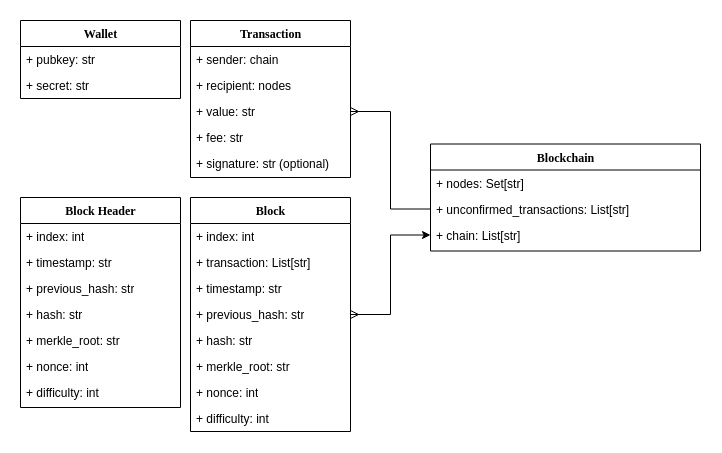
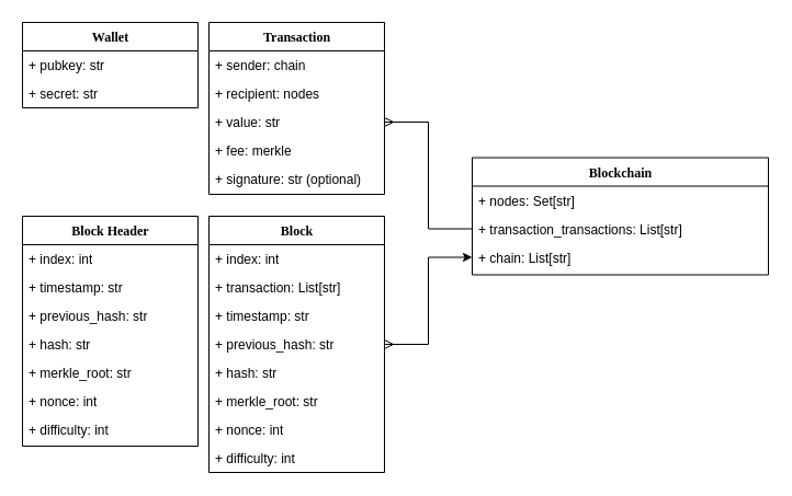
  <mxCell id="0" />
  <mxCell id="1" parent="0" />
  <mxCell id="2" value="Wallet" style="swimlane;html=1;fontStyle=1;align=center;verticalAlign=top;childLayout=stackLayout;horizontal=1;startSize=26;horizontalStack=0;resizeParent=1;resizeLast=0;collapsible=1;marginBottom=0;swimlaneFillColor=#ffffff;rounded=0;shadow=0;comic=0;labelBackgroundColor=none;strokeWidth=1;fillColor=none;fontFamily=Verdana;fontSize=12" parent="1" vertex="1"><mxGeometry x="20" y="20" width="160" height="78" as="geometry" /></mxCell>
  <mxCell id="3" value="+ pubkey: str" style="text;html=1;strokeColor=none;fillColor=none;align=left;verticalAlign=top;spacingLeft=4;spacingRight=4;whiteSpace=wrap;overflow=hidden;rotatable=0;points=[[0,0.5],[1,0.5]];portConstraint=eastwest;" parent="2" vertex="1"><mxGeometry y="26" width="160" height="26" as="geometry" /></mxCell>
  <mxCell id="4" value="+ secret: str" style="text;html=1;strokeColor=none;fillColor=none;align=left;verticalAlign=top;spacingLeft=4;spacingRight=4;whiteSpace=wrap;overflow=hidden;rotatable=0;points=[[0,0.5],[1,0.5]];portConstraint=eastwest;" parent="2" vertex="1"><mxGeometry y="52" width="160" height="26" as="geometry" /></mxCell>
  <mxCell id="5" value="Transaction" style="swimlane;html=1;fontStyle=1;align=center;verticalAlign=top;childLayout=stackLayout;horizontal=1;startSize=26;horizontalStack=0;resizeParent=1;resizeLast=0;collapsible=1;marginBottom=0;swimlaneFillColor=#ffffff;rounded=0;shadow=0;comic=0;labelBackgroundColor=none;strokeWidth=1;fillColor=none;fontFamily=Verdana;fontSize=12" parent="1" vertex="1"><mxGeometry x="190" y="20" width="160" height="157" as="geometry" /></mxCell>
  <mxCell id="6" value="+ sender: chain" style="text;html=1;strokeColor=none;fillColor=none;align=left;verticalAlign=top;spacingLeft=4;spacingRight=4;whiteSpace=wrap;overflow=hidden;rotatable=0;points=[[0,0.5],[1,0.5]];portConstraint=eastwest;" parent="5" vertex="1"><mxGeometry y="26" width="160" height="26" as="geometry" /></mxCell>
  <mxCell id="7" value="+ recipient: nodes" style="text;html=1;strokeColor=none;fillColor=none;align=left;verticalAlign=top;spacingLeft=4;spacingRight=4;whiteSpace=wrap;overflow=hidden;rotatable=0;points=[[0,0.5],[1,0.5]];portConstraint=eastwest;" parent="5" vertex="1"><mxGeometry y="52" width="160" height="26" as="geometry" /></mxCell>
  <mxCell id="8" value="+ value: str" style="text;html=1;strokeColor=none;fillColor=none;align=left;verticalAlign=top;spacingLeft=4;spacingRight=4;whiteSpace=wrap;overflow=hidden;rotatable=0;points=[[0,0.5],[1,0.5]];portConstraint=eastwest;" parent="5" vertex="1"><mxGeometry y="78" width="160" height="26" as="geometry" /></mxCell>
- <mxCell id="9" value="+ fee: str" style="text;html=1;strokeColor=none;fillColor=none;align=left;verticalAlign=top;spacingLeft=4;spacingRight=4;whiteSpace=wrap;overflow=hidden;rotatable=0;points=[[0,0.5],[1,0.5]];portConstraint=eastwest;" vertex="1" parent="5"><mxGeometry y="104" width="160" height="26" as="geometry" /></mxCell>
+ <mxCell id="9" value="+ fee: merkle" style="text;html=1;strokeColor=none;fillColor=none;align=left;verticalAlign=top;spacingLeft=4;spacingRight=4;whiteSpace=wrap;overflow=hidden;rotatable=0;points=[[0,0.5],[1,0.5]];portConstraint=eastwest;" vertex="1" parent="5"><mxGeometry y="104" width="160" height="26" as="geometry" /></mxCell>
  <mxCell id="10" value="+ signature: str (optional)" style="text;html=1;strokeColor=none;fillColor=none;align=left;verticalAlign=top;spacingLeft=4;spacingRight=4;whiteSpace=wrap;overflow=hidden;rotatable=0;points=[[0,0.5],[1,0.5]];portConstraint=eastwest;" vertex="1" parent="5"><mxGeometry y="130" width="160" height="26" as="geometry" /></mxCell>
  <mxCell id="11" value="Block" style="swimlane;html=1;fontStyle=1;align=center;verticalAlign=top;childLayout=stackLayout;horizontal=1;startSize=26;horizontalStack=0;resizeParent=1;resizeLast=0;collapsible=1;marginBottom=0;swimlaneFillColor=#ffffff;rounded=0;shadow=0;comic=0;labelBackgroundColor=none;strokeWidth=1;fillColor=none;fontFamily=Verdana;fontSize=12" parent="1" vertex="1"><mxGeometry x="190" y="197" width="160" height="234" as="geometry" /></mxCell>
  <mxCell id="12" value="+ index: int" style="text;html=1;strokeColor=none;fillColor=none;align=left;verticalAlign=top;spacingLeft=4;spacingRight=4;whiteSpace=wrap;overflow=hidden;rotatable=0;points=[[0,0.5],[1,0.5]];portConstraint=eastwest;" parent="11" vertex="1"><mxGeometry y="26" width="160" height="26" as="geometry" /></mxCell>
  <mxCell id="13" value="+ transaction: List[str]" style="text;html=1;strokeColor=none;fillColor=none;align=left;verticalAlign=top;spacingLeft=4;spacingRight=4;whiteSpace=wrap;overflow=hidden;rotatable=0;points=[[0,0.5],[1,0.5]];portConstraint=eastwest;" parent="11" vertex="1"><mxGeometry y="52" width="160" height="26" as="geometry" /></mxCell>
  <mxCell id="14" value="+ timestamp: str" style="text;html=1;strokeColor=none;fillColor=none;align=left;verticalAlign=top;spacingLeft=4;spacingRight=4;whiteSpace=wrap;overflow=hidden;rotatable=0;points=[[0,0.5],[1,0.5]];portConstraint=eastwest;" parent="11" vertex="1"><mxGeometry y="78" width="160" height="26" as="geometry" /></mxCell>
  <mxCell id="15" value="+ previous_hash: str" style="text;html=1;strokeColor=none;fillColor=none;align=left;verticalAlign=top;spacingLeft=4;spacingRight=4;whiteSpace=wrap;overflow=hidden;rotatable=0;points=[[0,0.5],[1,0.5]];portConstraint=eastwest;" parent="11" vertex="1"><mxGeometry y="104" width="160" height="26" as="geometry" /></mxCell>
  <mxCell id="16" value="+ hash: str" style="text;html=1;strokeColor=none;fillColor=none;align=left;verticalAlign=top;spacingLeft=4;spacingRight=4;whiteSpace=wrap;overflow=hidden;rotatable=0;points=[[0,0.5],[1,0.5]];portConstraint=eastwest;" parent="11" vertex="1"><mxGeometry y="130" width="160" height="26" as="geometry" /></mxCell>
  <mxCell id="17" value="+ merkle_root: str" style="text;html=1;strokeColor=none;fillColor=none;align=left;verticalAlign=top;spacingLeft=4;spacingRight=4;whiteSpace=wrap;overflow=hidden;rotatable=0;points=[[0,0.5],[1,0.5]];portConstraint=eastwest;" parent="11" vertex="1"><mxGeometry y="156" width="160" height="26" as="geometry" /></mxCell>
  <mxCell id="18" value="+ nonce: int" style="text;html=1;strokeColor=none;fillColor=none;align=left;verticalAlign=top;spacingLeft=4;spacingRight=4;whiteSpace=wrap;overflow=hidden;rotatable=0;points=[[0,0.5],[1,0.5]];portConstraint=eastwest;" vertex="1" parent="11"><mxGeometry y="182" width="160" height="26" as="geometry" /></mxCell>
  <mxCell id="19" value="+ difficulty: int" style="text;html=1;strokeColor=none;fillColor=none;align=left;verticalAlign=top;spacingLeft=4;spacingRight=4;whiteSpace=wrap;overflow=hidden;rotatable=0;points=[[0,0.5],[1,0.5]];portConstraint=eastwest;" vertex="1" parent="11"><mxGeometry y="208" width="160" height="26" as="geometry" /></mxCell>
  <mxCell id="20" value="Blockchain" style="swimlane;html=1;fontStyle=1;align=center;verticalAlign=top;childLayout=stackLayout;horizontal=1;startSize=26;horizontalStack=0;resizeParent=1;resizeLast=0;collapsible=1;marginBottom=0;swimlaneFillColor=#ffffff;rounded=0;shadow=0;comic=0;labelBackgroundColor=none;strokeWidth=1;fillColor=none;fontFamily=Verdana;fontSize=12" parent="1" vertex="1"><mxGeometry x="430" y="143.5" width="270" height="107" as="geometry" /></mxCell>
  <mxCell id="21" value="+ nodes: Set[str]" style="text;html=1;strokeColor=none;fillColor=none;align=left;verticalAlign=top;spacingLeft=4;spacingRight=4;whiteSpace=wrap;overflow=hidden;rotatable=0;points=[[0,0.5],[1,0.5]];portConstraint=eastwest;" parent="20" vertex="1"><mxGeometry y="26" width="270" height="26" as="geometry" /></mxCell>
- <mxCell id="22" value="+ unconfirmed_transactions: List[str]" style="text;html=1;strokeColor=none;fillColor=none;align=left;verticalAlign=top;spacingLeft=4;spacingRight=4;whiteSpace=wrap;overflow=hidden;rotatable=0;points=[[0,0.5],[1,0.5]];portConstraint=eastwest;" parent="20" vertex="1"><mxGeometry y="52" width="270" height="26" as="geometry" /></mxCell>
+ <mxCell id="22" value="+ transaction_transactions: List[str]" style="text;html=1;strokeColor=none;fillColor=none;align=left;verticalAlign=top;spacingLeft=4;spacingRight=4;whiteSpace=wrap;overflow=hidden;rotatable=0;points=[[0,0.5],[1,0.5]];portConstraint=eastwest;" parent="20" vertex="1"><mxGeometry y="52" width="270" height="26" as="geometry" /></mxCell>
  <mxCell id="23" value="+ chain: List[str]" style="text;html=1;strokeColor=none;fillColor=none;align=left;verticalAlign=top;spacingLeft=4;spacingRight=4;whiteSpace=wrap;overflow=hidden;rotatable=0;points=[[0,0.5],[1,0.5]];portConstraint=eastwest;" parent="20" vertex="1"><mxGeometry y="78" width="270" height="26" as="geometry" /></mxCell>
  <mxCell id="24" value="Block Header" style="swimlane;html=1;fontStyle=1;align=center;verticalAlign=top;childLayout=stackLayout;horizontal=1;startSize=26;horizontalStack=0;resizeParent=1;resizeLast=0;collapsible=1;marginBottom=0;swimlaneFillColor=#ffffff;rounded=0;shadow=0;comic=0;labelBackgroundColor=none;strokeWidth=1;fillColor=none;fontFamily=Verdana;fontSize=12" vertex="1" parent="1"><mxGeometry x="20" y="197" width="160" height="210" as="geometry" /></mxCell>
  <mxCell id="25" value="+ index: int" style="text;html=1;strokeColor=none;fillColor=none;align=left;verticalAlign=top;spacingLeft=4;spacingRight=4;whiteSpace=wrap;overflow=hidden;rotatable=0;points=[[0,0.5],[1,0.5]];portConstraint=eastwest;" vertex="1" parent="24"><mxGeometry y="26" width="160" height="26" as="geometry" /></mxCell>
  <mxCell id="26" value="+ timestamp: str" style="text;html=1;strokeColor=none;fillColor=none;align=left;verticalAlign=top;spacingLeft=4;spacingRight=4;whiteSpace=wrap;overflow=hidden;rotatable=0;points=[[0,0.5],[1,0.5]];portConstraint=eastwest;" vertex="1" parent="24"><mxGeometry y="52" width="160" height="26" as="geometry" /></mxCell>
  <mxCell id="27" value="+ previous_hash: str" style="text;html=1;strokeColor=none;fillColor=none;align=left;verticalAlign=top;spacingLeft=4;spacingRight=4;whiteSpace=wrap;overflow=hidden;rotatable=0;points=[[0,0.5],[1,0.5]];portConstraint=eastwest;" vertex="1" parent="24"><mxGeometry y="78" width="160" height="26" as="geometry" /></mxCell>
  <mxCell id="28" value="+ hash: str" style="text;html=1;strokeColor=none;fillColor=none;align=left;verticalAlign=top;spacingLeft=4;spacingRight=4;whiteSpace=wrap;overflow=hidden;rotatable=0;points=[[0,0.5],[1,0.5]];portConstraint=eastwest;" vertex="1" parent="24"><mxGeometry y="104" width="160" height="26" as="geometry" /></mxCell>
  <mxCell id="29" value="+ merkle_root: str" style="text;html=1;strokeColor=none;fillColor=none;align=left;verticalAlign=top;spacingLeft=4;spacingRight=4;whiteSpace=wrap;overflow=hidden;rotatable=0;points=[[0,0.5],[1,0.5]];portConstraint=eastwest;" vertex="1" parent="24"><mxGeometry y="130" width="160" height="26" as="geometry" /></mxCell>
  <mxCell id="30" value="+ nonce: int" style="text;html=1;strokeColor=none;fillColor=none;align=left;verticalAlign=top;spacingLeft=4;spacingRight=4;whiteSpace=wrap;overflow=hidden;rotatable=0;points=[[0,0.5],[1,0.5]];portConstraint=eastwest;" vertex="1" parent="24"><mxGeometry y="156" width="160" height="26" as="geometry" /></mxCell>
  <mxCell id="31" value="+ difficulty: int" style="text;html=1;strokeColor=none;fillColor=none;align=left;verticalAlign=top;spacingLeft=4;spacingRight=4;whiteSpace=wrap;overflow=hidden;rotatable=0;points=[[0,0.5],[1,0.5]];portConstraint=eastwest;" vertex="1" parent="24"><mxGeometry y="182" width="160" height="26" as="geometry" /></mxCell>
  <mxCell id="32" style="edgeStyle=orthogonalEdgeStyle;rounded=0;orthogonalLoop=1;jettySize=auto;html=1;exitX=1;exitY=0.5;exitDx=0;exitDy=0;entryX=0;entryY=0.5;entryDx=0;entryDy=0;startArrow=ERmany;startFill=0;endArrow=none;" edge="1" parent="1" source="8" target="22"><mxGeometry relative="1" as="geometry" /></mxCell>
  <mxCell id="33" style="edgeStyle=orthogonalEdgeStyle;rounded=0;orthogonalLoop=1;jettySize=auto;html=1;exitX=1;exitY=0.5;exitDx=0;exitDy=0;entryX=0;entryY=0.5;entryDx=0;entryDy=0;startArrow=ERmany;startFill=0;" edge="1" parent="1" source="15" target="23"><mxGeometry relative="1" as="geometry" /></mxCell>
